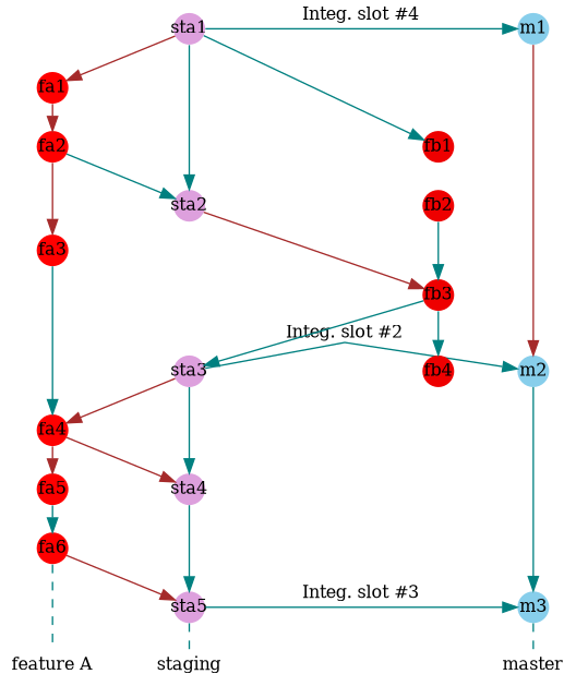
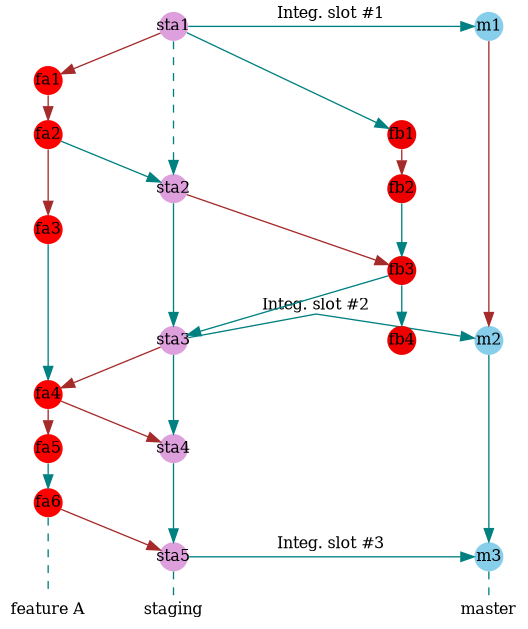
  strict digraph {
    forcelabels=false
    nodesep=0.5
    rankdir=TB
    ranksep=0.25
    splines=line
    node [color=black fillcolor=red fixedsize=true font=Consolas fontcolor=black fontsize="12pt" group=featA margin=0.05 penwidth=0 shape=circle style=filled]
    edge [color=teal font=Consolas fontcolor=black fontsize="12pt" style=filled]
    n1 [fillcolor=none fixedsize=false group=master height=0 label=master shape=none width=0]
    n2 [fillcolor=none fixedsize=false group=staging height=0 label=staging shape=none width=0]
    n3 [fillcolor=none fixedsize=false height=0 label="feature A" shape=none width=0]
    n4 [fillcolor=skyblue group=master height=0.3 label=m1 width=0.3]
    n5 [fillcolor=plum group=staging height=0.3 label=sta1 width=0.3]
    n6 [fillcolor=skyblue group=master height=0.3 label=m2 width=0.3]
    n7 [fillcolor=plum group=staging height=0.3 label=sta3 width=0.3]
    n8 [fillcolor=skyblue group=master height=0.3 label=m3 width=0.3]
    n9 [fillcolor=plum group=staging height=0.3 label=sta5 width=0.3]
    n10 [fillcolor=plum group=staging height=0.3 label=sta2 width=0.3]
    n11 [height=0.3 label=fa1 width=0.3]
    n12 [fillcolor=red2 group=featB height=0.3 label=fb1 width=0.3]
    n13 [fillcolor=plum group=staging height=0.3 label=sta4 width=0.3]
    n14 [height=0.3 label=fa4 width=0.3]
    n15 [fillcolor=red2 group=featB height=0.3 label=fb3 width=0.3]
    n16 [height=0.3 label=fa2 width=0.3]
    n17 [fillcolor=red2 group=featB height=0.3 label=fb2 width=0.3]
    n18 [fillcolor=red2 group=featB height=0.3 label=fb4 width=0.3]
    n19 [height=0.3 label=fa5 width=0.3]
    n20 [height=0.3 label=fa3 width=0.3]
    n21 [height=0.3 label=fa6 width=0.3]
    subgraph sub_1 {
      rank=same
      n1
      n2
      n3
    }
    subgraph sub_2 {
      rank=same
      n4
      n5
    }
    subgraph sub_3 {
      rank=same
      n6
      n7
    }
    subgraph sub_4 {
      rank=same
      n8
      n9
    }
    n4 -> n6 [color=brown]
-   n5 -> n4 [label="Integ. slot #4"]
-   n5 -> n10
+   n5 -> n4 [label="Integ. slot #1"]
+   n5 -> n10 [style=dashed]
    n5 -> n11 [color=brown]
    n5 -> n12
    n6 -> n8
    n7 -> n6 [label="Integ. slot #2"]
    n7 -> n13
    n7 -> n14 [color=brown]
    n8 -> n1 [arrowhead=none style=dashed]
    n9 -> n2 [arrowhead=none style=dashed]
    n9 -> n8 [label="Integ. slot #3"]
+   n10 -> n7
    n10 -> n15 [color=brown]
    n11 -> n16 [color=brown]
+   n12 -> n17 [color=brown]
    n13 -> n9
    n14 -> n13 [color=brown]
    n14 -> n19 [color=brown]
    n15 -> n7
    n15 -> n18
    n16 -> n10
    n16 -> n20 [color=brown]
    n17 -> n15
    n19 -> n21
    n20 -> n14
    n21 -> n3 [arrowhead=none style=dashed]
    n21 -> n9 [color=brown]
  }
